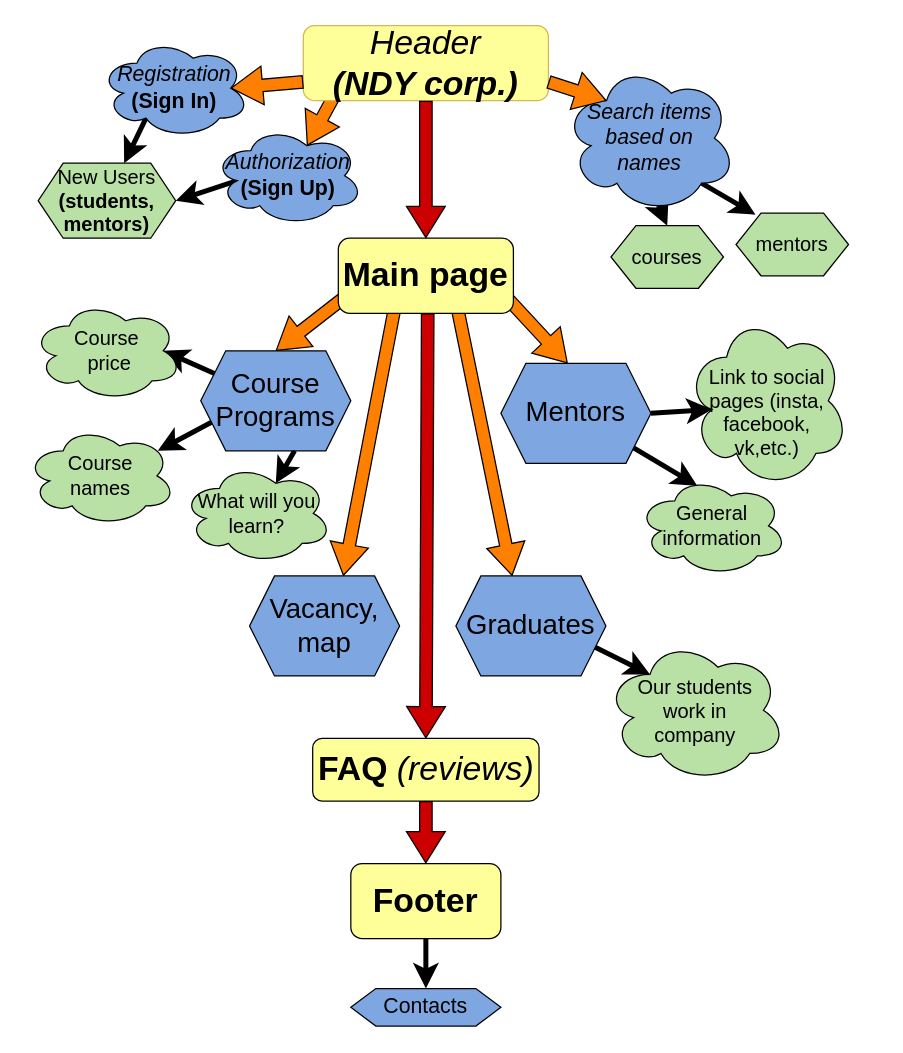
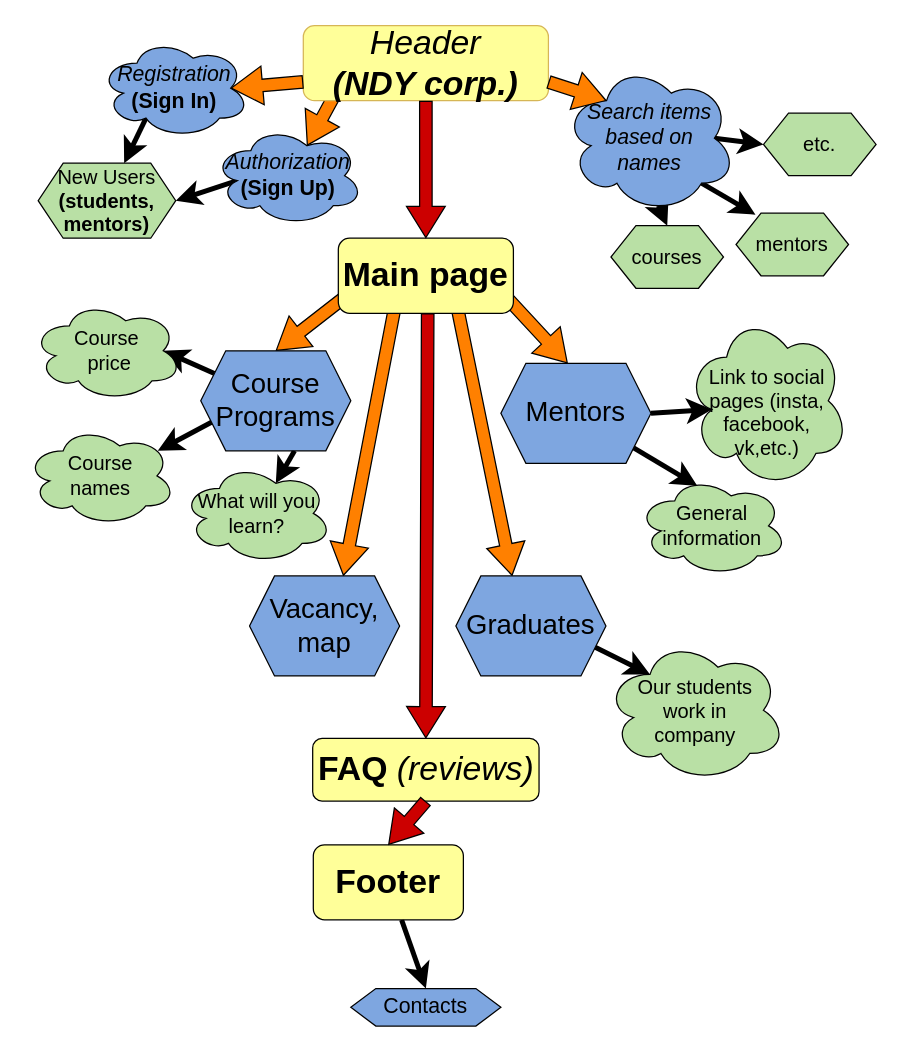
  <mxCell id="0" />
  <mxCell id="1" parent="0" />
  <mxCell id="2" value="" style="endArrow=classic;html=1;rounded=0;strokeWidth=4;fontSize=17;fontColor=#000000;startSize=8;endSize=8;fillColor=#FF8000;curved=1;entryX=0.5;entryY=0;entryDx=0;entryDy=0;" edge="1" parent="1" source="22" target="40"><mxGeometry width="50" height="50" relative="1" as="geometry"><mxPoint x="260" y="580" as="sourcePoint" /><mxPoint x="310" y="530" as="targetPoint" /></mxGeometry></mxCell>
  <mxCell id="3" value="" style="endArrow=classic;html=1;rounded=0;strokeWidth=4;fontSize=17;fontColor=#000000;startSize=8;endSize=8;fillColor=#FF8000;curved=1;entryX=0.25;entryY=0.25;entryDx=0;entryDy=0;entryPerimeter=0;exitX=1;exitY=0.75;exitDx=0;exitDy=0;" edge="1" parent="1" source="38" target="39"><mxGeometry width="50" height="50" relative="1" as="geometry"><mxPoint x="460" y="520" as="sourcePoint" /><mxPoint x="310" y="430" as="targetPoint" /></mxGeometry></mxCell>
  <mxCell id="4" value="" style="endArrow=classic;html=1;rounded=0;strokeWidth=4;fontSize=17;fontColor=#000000;startSize=8;endSize=8;fillColor=#FF8000;curved=1;entryX=0.4;entryY=0.1;entryDx=0;entryDy=0;entryPerimeter=0;" edge="1" parent="1" source="27" target="29"><mxGeometry width="50" height="50" relative="1" as="geometry"><mxPoint x="260" y="370" as="sourcePoint" /><mxPoint x="310" y="320" as="targetPoint" /></mxGeometry></mxCell>
  <mxCell id="5" value="" style="endArrow=classic;html=1;rounded=0;strokeWidth=4;fontSize=17;fontColor=#000000;startSize=8;endSize=8;fillColor=#FF8000;curved=1;entryX=0.16;entryY=0.55;entryDx=0;entryDy=0;entryPerimeter=0;exitX=1;exitY=0.5;exitDx=0;exitDy=0;" edge="1" parent="1" source="27" target="28"><mxGeometry width="50" height="50" relative="1" as="geometry"><mxPoint x="260" y="370" as="sourcePoint" /><mxPoint x="310" y="320" as="targetPoint" /></mxGeometry></mxCell>
  <mxCell id="6" value="" style="endArrow=classic;html=1;rounded=0;strokeWidth=4;fontSize=17;fontColor=#000000;startSize=8;endSize=8;fillColor=#FF8000;curved=1;exitX=0.55;exitY=0.95;exitDx=0;exitDy=0;exitPerimeter=0;entryX=0.5;entryY=0;entryDx=0;entryDy=0;" edge="1" parent="1" source="32" target="33"><mxGeometry width="50" height="50" relative="1" as="geometry"><mxPoint x="260" y="370" as="sourcePoint" /><mxPoint x="310" y="320" as="targetPoint" /></mxGeometry></mxCell>
  <mxCell id="7" value="" style="endArrow=classic;html=1;rounded=0;strokeWidth=4;fontSize=17;fontColor=#000000;startSize=8;endSize=8;fillColor=#FF8000;curved=1;exitX=0.8;exitY=0.8;exitDx=0;exitDy=0;exitPerimeter=0;entryX=0.173;entryY=0.023;entryDx=0;entryDy=0;entryPerimeter=0;" edge="1" parent="1" source="32" target="34"><mxGeometry width="50" height="50" relative="1" as="geometry"><mxPoint x="260" y="370" as="sourcePoint" /><mxPoint x="310" y="320" as="targetPoint" /></mxGeometry></mxCell>
+ <mxCell id="8" value="" style="endArrow=classic;html=1;rounded=0;strokeWidth=4;fontSize=17;fontColor=#000000;startSize=8;endSize=8;fillColor=#FF8000;curved=1;exitX=0.875;exitY=0.5;exitDx=0;exitDy=0;exitPerimeter=0;entryX=0;entryY=0.5;entryDx=0;entryDy=0;" edge="1" parent="1" source="32" target="35"><mxGeometry width="50" height="50" relative="1" as="geometry"><mxPoint x="260" y="370" as="sourcePoint" /><mxPoint x="310" y="320" as="targetPoint" /></mxGeometry></mxCell>
  <mxCell id="9" value="" style="endArrow=classic;html=1;rounded=0;strokeWidth=4;fontSize=17;fontColor=#000000;startSize=8;endSize=8;fillColor=#FF8000;curved=1;exitX=0.625;exitY=1;exitDx=0;exitDy=0;entryX=0.625;entryY=0.2;entryDx=0;entryDy=0;entryPerimeter=0;" edge="1" parent="1" source="23" target="26"><mxGeometry width="50" height="50" relative="1" as="geometry"><mxPoint x="260" y="370" as="sourcePoint" /><mxPoint x="310" y="320" as="targetPoint" /></mxGeometry></mxCell>
  <mxCell id="10" value="" style="endArrow=classic;html=1;rounded=0;strokeWidth=4;fontSize=17;fontColor=#000000;startSize=8;endSize=8;fillColor=#FF8000;curved=1;exitX=0;exitY=0.75;exitDx=0;exitDy=0;entryX=0.88;entryY=0.25;entryDx=0;entryDy=0;entryPerimeter=0;" edge="1" parent="1" source="23" target="25"><mxGeometry width="50" height="50" relative="1" as="geometry"><mxPoint x="260" y="370" as="sourcePoint" /><mxPoint x="310" y="320" as="targetPoint" /></mxGeometry></mxCell>
  <mxCell id="11" style="edgeStyle=none;curved=1;rounded=0;orthogonalLoop=1;jettySize=auto;html=1;entryX=0.875;entryY=0.5;entryDx=0;entryDy=0;entryPerimeter=0;strokeWidth=4;fontSize=17;fontColor=#000000;startSize=8;endSize=8;fillColor=#FF8000;" edge="1" parent="1" source="23" target="24"><mxGeometry relative="1" as="geometry" /></mxCell>
  <mxCell id="12" value="" style="endArrow=classic;html=1;rounded=0;strokeWidth=4;fontSize=17;fontColor=#000000;startSize=8;endSize=8;fillColor=#FF8000;curved=1;entryX=0.625;entryY=0;entryDx=0;entryDy=0;exitX=0.31;exitY=0.8;exitDx=0;exitDy=0;exitPerimeter=0;" edge="1" parent="1" source="30" target="36"><mxGeometry width="50" height="50" relative="1" as="geometry"><mxPoint x="70" y="100" as="sourcePoint" /><mxPoint x="310" y="320" as="targetPoint" /></mxGeometry></mxCell>
  <mxCell id="13" value="" style="endArrow=classic;html=1;rounded=0;fontSize=17;fontColor=#000000;startSize=8;endSize=8;fillColor=#FF8000;curved=1;exitX=0.16;exitY=0.55;exitDx=0;exitDy=0;exitPerimeter=0;entryX=1;entryY=0.5;entryDx=0;entryDy=0;strokeWidth=4;" edge="1" parent="1" source="31" target="36"><mxGeometry width="50" height="50" relative="1" as="geometry"><mxPoint x="260" y="370" as="sourcePoint" /><mxPoint x="310" y="320" as="targetPoint" /></mxGeometry></mxCell>
  <mxCell id="14" value="" style="shape=flexArrow;endArrow=classic;html=1;rounded=0;fontSize=17;fontColor=#000000;startSize=8;endSize=8;fillColor=#FF8000;curved=1;entryX=0.625;entryY=0;entryDx=0;entryDy=0;" edge="1" parent="1" target="37"><mxGeometry width="50" height="50" relative="1" as="geometry"><mxPoint x="320" y="220" as="sourcePoint" /><mxPoint x="230" y="290" as="targetPoint" /><Array as="points" /></mxGeometry></mxCell>
  <mxCell id="15" value="" style="shape=flexArrow;endArrow=classic;html=1;rounded=0;fontSize=17;fontColor=#000000;startSize=8;endSize=8;fillColor=#FF8000;curved=1;entryX=0.375;entryY=0;entryDx=0;entryDy=0;" edge="1" parent="1" target="38"><mxGeometry width="50" height="50" relative="1" as="geometry"><mxPoint x="360" y="220" as="sourcePoint" /><mxPoint x="284" y="470" as="targetPoint" /><Array as="points" /></mxGeometry></mxCell>
  <mxCell id="16" value="" style="shape=flexArrow;endArrow=classic;html=1;rounded=0;fontSize=17;fontColor=#000000;startSize=8;endSize=8;fillColor=#FF8000;curved=1;entryX=0.5;entryY=0;entryDx=0;entryDy=0;" edge="1" parent="1" target="23"><mxGeometry width="50" height="50" relative="1" as="geometry"><mxPoint x="310" y="210" as="sourcePoint" /><mxPoint x="463" y="300" as="targetPoint" /><Array as="points" /></mxGeometry></mxCell>
  <mxCell id="17" value="" style="shape=flexArrow;endArrow=classic;html=1;rounded=0;fontSize=17;fontColor=#000000;startSize=8;endSize=8;fillColor=#FF8000;curved=1;entryX=0.445;entryY=0;entryDx=0;entryDy=0;entryPerimeter=0;" edge="1" parent="1" target="27"><mxGeometry width="50" height="50" relative="1" as="geometry"><mxPoint x="370" y="200" as="sourcePoint" /><mxPoint x="230" y="290" as="targetPoint" /></mxGeometry></mxCell>
  <mxCell id="18" value="" style="shape=flexArrow;endArrow=classic;html=1;rounded=0;fontSize=17;fontColor=#000000;startSize=8;endSize=8;fillColor=#FF8000;curved=1;entryX=0.625;entryY=0.2;entryDx=0;entryDy=0;entryPerimeter=0;" edge="1" parent="1" target="31"><mxGeometry width="50" height="50" relative="1" as="geometry"><mxPoint x="270" y="70" as="sourcePoint" /><mxPoint x="310" y="220" as="targetPoint" /></mxGeometry></mxCell>
  <mxCell id="19" value="&lt;font style=&quot;font-size: 27px;&quot;&gt;&lt;i&gt;Header&lt;/i&gt;&lt;br&gt;&lt;b&gt;&lt;i&gt;(NDY corp.)&lt;/i&gt;&lt;/b&gt;&lt;br&gt;&lt;/font&gt;" style="rounded=1;whiteSpace=wrap;html=1;fillColor=#FFFF99;strokeColor=#d6b656;" parent="1" vertex="1"><mxGeometry x="242" y="20" width="196" height="60" as="geometry" /></mxCell>
  <mxCell id="20" value="&lt;b&gt;&lt;font style=&quot;font-size: 27px;&quot;&gt;Main page&lt;/font&gt;&lt;/b&gt;" style="rounded=1;whiteSpace=wrap;html=1;fontSize=24;fillColor=#FFFF99;" parent="1" vertex="1"><mxGeometry x="270" y="190" width="140" height="60" as="geometry" /></mxCell>
  <mxCell id="21" value="&lt;font style=&quot;font-size: 27px;&quot;&gt;&lt;b&gt;FAQ &lt;/b&gt;&lt;i&gt;(reviews)&lt;/i&gt;&lt;/font&gt;" style="rounded=1;whiteSpace=wrap;html=1;fontSize=24;fillColor=#FFFF99;" parent="1" vertex="1"><mxGeometry x="249.5" y="590" width="181" height="50" as="geometry" /></mxCell>
- <mxCell id="22" value="&lt;b&gt;&lt;font style=&quot;font-size: 27px;&quot;&gt;Footer&lt;/font&gt;&lt;/b&gt;" style="rounded=1;whiteSpace=wrap;html=1;fontSize=24;fillColor=#FFFF99;" parent="1" vertex="1"><mxGeometry x="280" y="690" width="120" height="60" as="geometry" /></mxCell>
+ <mxCell id="22" value="&lt;b&gt;&lt;font style=&quot;font-size: 27px;&quot;&gt;Footer&lt;/font&gt;&lt;/b&gt;" style="rounded=1;whiteSpace=wrap;html=1;fontSize=24;fillColor=#FFFF99;" parent="1" vertex="1"><mxGeometry x="250" y="675" width="120" height="60" as="geometry" /></mxCell>
  <mxCell id="23" value="&lt;font style=&quot;font-size: 22px;&quot;&gt;Course Programs&lt;/font&gt;" style="shape=hexagon;perimeter=hexagonPerimeter2;whiteSpace=wrap;html=1;fixedSize=1;fontSize=16;fillColor=#7EA6E0;" vertex="1" parent="1"><mxGeometry x="160" y="280" width="120" height="80" as="geometry" /></mxCell>
  <mxCell id="24" value="Course&lt;br&gt;&amp;nbsp;price" style="ellipse;shape=cloud;whiteSpace=wrap;html=1;fontSize=16;fillColor=#B9E0A5;" vertex="1" parent="1"><mxGeometry x="25" y="240" width="120" height="80" as="geometry" /></mxCell>
  <mxCell id="25" value="Course&lt;br&gt;names" style="ellipse;shape=cloud;whiteSpace=wrap;html=1;fontSize=16;fillColor=#B9E0A5;" vertex="1" parent="1"><mxGeometry x="20" y="340" width="120" height="80" as="geometry" /></mxCell>
  <mxCell id="26" value="What will you learn?" style="ellipse;shape=cloud;whiteSpace=wrap;html=1;fontSize=16;fillColor=#B9E0A5;" vertex="1" parent="1"><mxGeometry x="145" y="370" width="120" height="80" as="geometry" /></mxCell>
  <mxCell id="27" value="&lt;font style=&quot;font-size: 22px;&quot;&gt;Mentors&lt;/font&gt;" style="shape=hexagon;perimeter=hexagonPerimeter2;whiteSpace=wrap;html=1;fixedSize=1;fontSize=16;fillColor=#7EA6E0;" vertex="1" parent="1"><mxGeometry x="400" y="290" width="120" height="80" as="geometry" /></mxCell>
  <mxCell id="28" value="&lt;br&gt;Link to social &lt;br&gt;pages (insta, &lt;br&gt;facebook, &lt;br&gt;vk,etc.)" style="ellipse;shape=cloud;whiteSpace=wrap;html=1;fontSize=16;fillColor=#B9E0A5;" vertex="1" parent="1"><mxGeometry x="548" y="250" width="130" height="140" as="geometry" /></mxCell>
  <mxCell id="29" value="General&lt;br&gt;information" style="ellipse;shape=cloud;whiteSpace=wrap;html=1;fontSize=16;fillColor=#B9E0A5;" vertex="1" parent="1"><mxGeometry x="509" y="380" width="120" height="80" as="geometry" /></mxCell>
  <mxCell id="30" value="&lt;font style=&quot;font-size: 17px;&quot;&gt;&lt;i&gt;Registration&lt;/i&gt;&lt;br&gt;&lt;b&gt;(Sign In)&lt;/b&gt;&lt;/font&gt;" style="ellipse;shape=cloud;whiteSpace=wrap;html=1;fontSize=16;fillColor=#7EA6E0;" vertex="1" parent="1"><mxGeometry x="79" y="30" width="120" height="80" as="geometry" /></mxCell>
  <mxCell id="31" value="&lt;font style=&quot;font-size: 17px;&quot;&gt;&lt;i&gt;Authorization&lt;/i&gt;&lt;br&gt;&lt;b&gt;(Sign Up)&lt;/b&gt;&lt;/font&gt;" style="ellipse;shape=cloud;whiteSpace=wrap;html=1;fontSize=16;fillColor=#7EA6E0;" vertex="1" parent="1"><mxGeometry x="170" y="100" width="120" height="80" as="geometry" /></mxCell>
  <mxCell id="32" value="&lt;i style=&quot;font-size: 17px;&quot;&gt;Search items based on &lt;br&gt;names&lt;/i&gt;" style="ellipse;shape=cloud;whiteSpace=wrap;html=1;fontSize=16;fillColor=#7EA6E0;" vertex="1" parent="1"><mxGeometry x="450" y="50" width="138" height="120" as="geometry" /></mxCell>
  <mxCell id="33" value="courses" style="shape=hexagon;perimeter=hexagonPerimeter2;whiteSpace=wrap;html=1;fixedSize=1;fontSize=16;fillColor=#B9E0A5;" vertex="1" parent="1"><mxGeometry x="488" y="180" width="90" height="50" as="geometry" /></mxCell>
  <mxCell id="34" value="mentors" style="shape=hexagon;perimeter=hexagonPerimeter2;whiteSpace=wrap;html=1;fixedSize=1;fontSize=16;fillColor=#B9E0A5;" vertex="1" parent="1"><mxGeometry x="588" y="170" width="90" height="50" as="geometry" /></mxCell>
+ <mxCell id="35" value="etc." style="shape=hexagon;perimeter=hexagonPerimeter2;whiteSpace=wrap;html=1;fixedSize=1;fontSize=16;fillColor=#B9E0A5;" vertex="1" parent="1"><mxGeometry x="610" y="90" width="90" height="50" as="geometry" /></mxCell>
  <mxCell id="36" value="New Users&lt;br&gt;&lt;b&gt;(students, mentors)&lt;/b&gt;" style="shape=hexagon;perimeter=hexagonPerimeter2;whiteSpace=wrap;html=1;fixedSize=1;fontSize=16;fillColor=#B9E0A5;" vertex="1" parent="1"><mxGeometry x="30" y="130" width="110" height="60" as="geometry" /></mxCell>
  <mxCell id="37" value="&lt;font style=&quot;font-size: 22px;&quot;&gt;Vacancy,&lt;br&gt;map&lt;/font&gt;" style="shape=hexagon;perimeter=hexagonPerimeter2;whiteSpace=wrap;html=1;fixedSize=1;fontSize=16;fillColor=#7EA6E0;" vertex="1" parent="1"><mxGeometry x="199" y="460" width="120" height="80" as="geometry" /></mxCell>
  <mxCell id="38" value="&lt;font style=&quot;font-size: 22px;&quot;&gt;Graduates&lt;/font&gt;" style="shape=hexagon;perimeter=hexagonPerimeter2;whiteSpace=wrap;html=1;fixedSize=1;fontSize=16;fillColor=#7EA6E0;" vertex="1" parent="1"><mxGeometry x="364" y="460" width="120" height="80" as="geometry" /></mxCell>
  <mxCell id="39" value="Our students &lt;br&gt;work in &lt;br&gt;company" style="ellipse;shape=cloud;whiteSpace=wrap;html=1;fontSize=16;fillColor=#B9E0A5;" vertex="1" parent="1"><mxGeometry x="483" y="510" width="145" height="115" as="geometry" /></mxCell>
  <mxCell id="40" value="&lt;font style=&quot;font-size: 17px;&quot;&gt;Contacts&lt;/font&gt;" style="shape=hexagon;perimeter=hexagonPerimeter2;whiteSpace=wrap;html=1;fixedSize=1;fontSize=16;fillColor=#7EA6E0;" vertex="1" parent="1"><mxGeometry x="280" y="790" width="120" height="30" as="geometry" /></mxCell>
  <mxCell id="41" value="" style="shape=flexArrow;endArrow=classic;html=1;rounded=0;fontSize=17;fontColor=#000000;startSize=8;endSize=8;curved=1;exitX=0.5;exitY=1;exitDx=0;exitDy=0;entryX=0.5;entryY=0;entryDx=0;entryDy=0;fillColor=#CC0000;" edge="1" parent="1" source="19" target="20"><mxGeometry width="50" height="50" relative="1" as="geometry"><mxPoint x="260" y="160" as="sourcePoint" /><mxPoint x="340" y="190" as="targetPoint" /></mxGeometry></mxCell>
  <mxCell id="42" value="" style="shape=flexArrow;endArrow=classic;html=1;rounded=0;fontSize=17;fontColor=#000000;startSize=8;endSize=8;curved=1;exitX=0.5;exitY=1;exitDx=0;exitDy=0;fillColor=#CC0000;entryX=0.5;entryY=0;entryDx=0;entryDy=0;" edge="1" parent="1" target="21"><mxGeometry width="50" height="50" relative="1" as="geometry"><mxPoint x="341.47" y="250" as="sourcePoint" /><mxPoint x="340" y="590" as="targetPoint" /></mxGeometry></mxCell>
  <mxCell id="43" value="" style="shape=flexArrow;endArrow=classic;html=1;rounded=0;fontSize=17;fontColor=#000000;startSize=8;endSize=8;curved=1;exitX=0.5;exitY=1;exitDx=0;exitDy=0;fillColor=#CC0000;entryX=0.5;entryY=0;entryDx=0;entryDy=0;" edge="1" parent="1" source="21" target="22"><mxGeometry width="50" height="50" relative="1" as="geometry"><mxPoint x="351.47" y="260" as="sourcePoint" /><mxPoint x="350" y="600" as="targetPoint" /></mxGeometry></mxCell>
  <mxCell id="44" value="" style="shape=flexArrow;endArrow=classic;html=1;rounded=0;fontSize=17;fontColor=#000000;startSize=8;endSize=8;fillColor=#FF8000;curved=1;entryX=0.875;entryY=0.5;entryDx=0;entryDy=0;entryPerimeter=0;exitX=0;exitY=0.75;exitDx=0;exitDy=0;" edge="1" parent="1" source="19" target="30"><mxGeometry width="50" height="50" relative="1" as="geometry"><mxPoint x="280" y="80" as="sourcePoint" /><mxPoint x="255" y="126" as="targetPoint" /></mxGeometry></mxCell>
  <mxCell id="45" value="" style="shape=flexArrow;endArrow=classic;html=1;rounded=0;fontSize=17;fontColor=#000000;startSize=8;endSize=8;fillColor=#FF8000;curved=1;entryX=0.25;entryY=0.25;entryDx=0;entryDy=0;entryPerimeter=0;exitX=1;exitY=0.75;exitDx=0;exitDy=0;" edge="1" parent="1" source="19" target="32"><mxGeometry width="50" height="50" relative="1" as="geometry"><mxPoint x="280" y="80" as="sourcePoint" /><mxPoint x="255" y="126" as="targetPoint" /></mxGeometry></mxCell>
